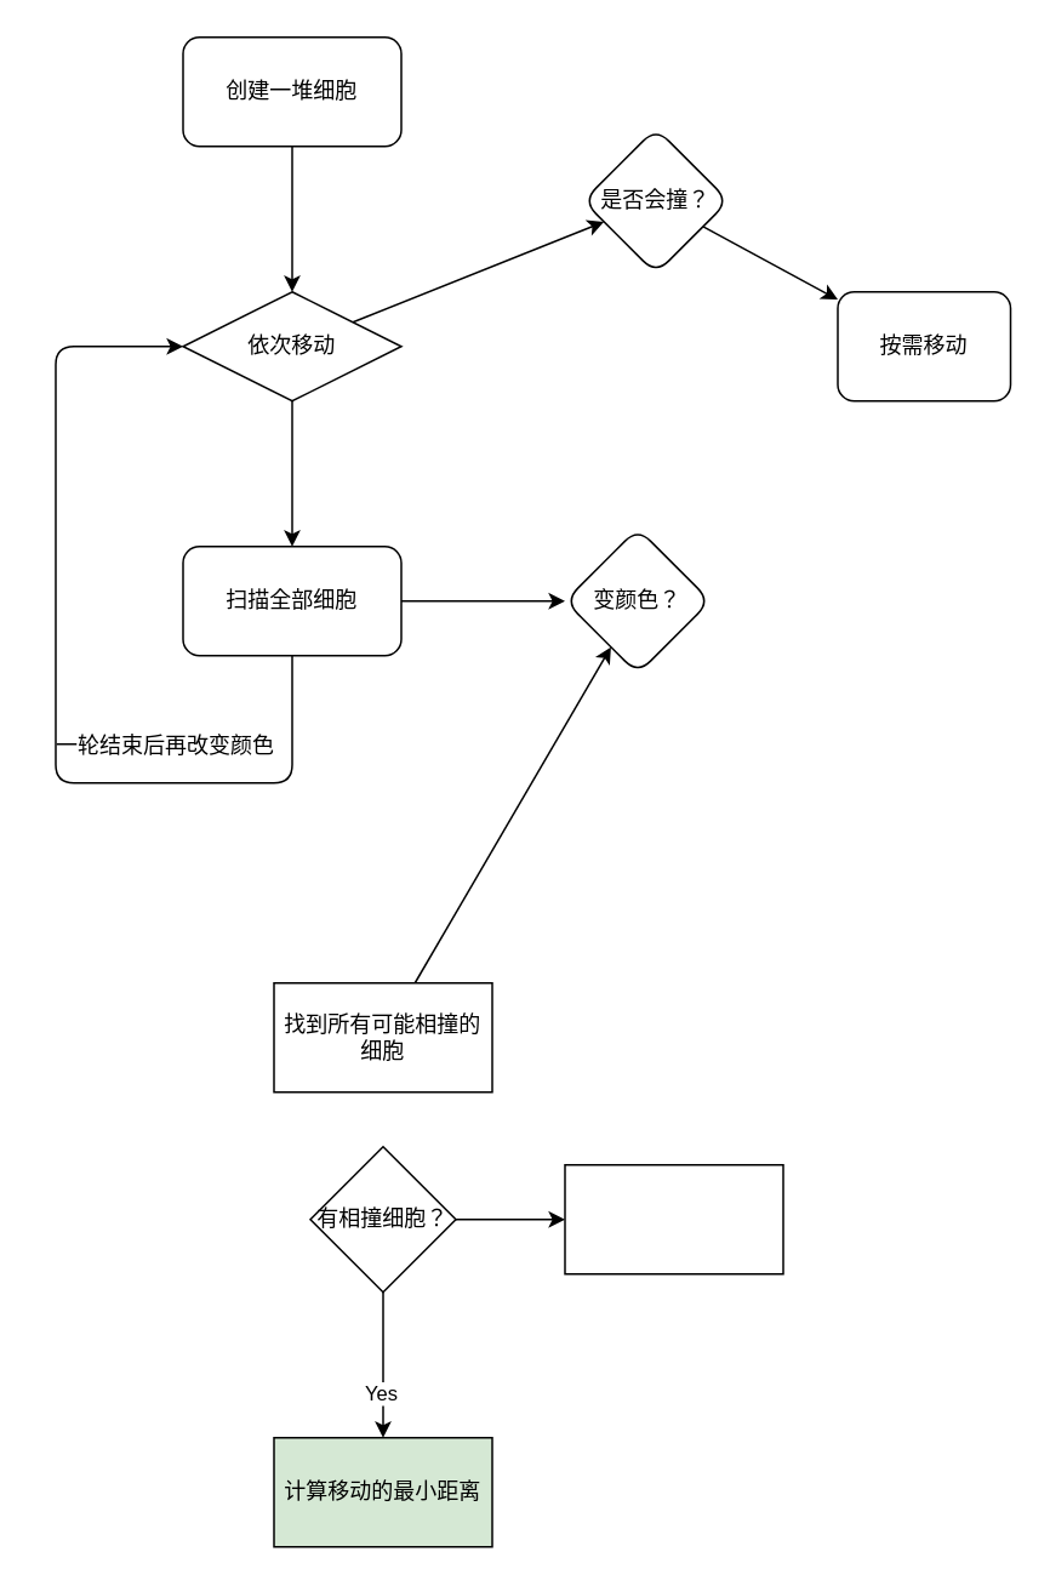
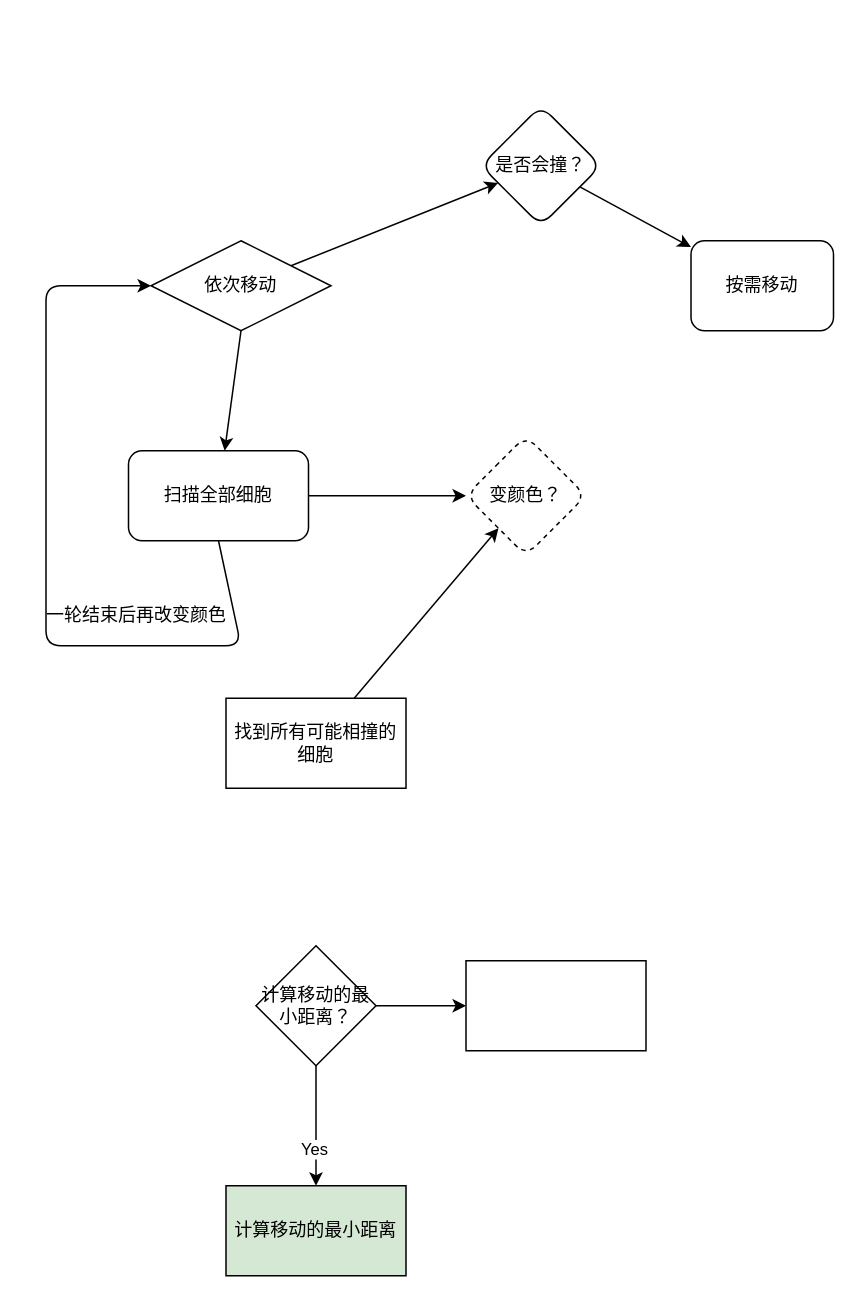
  <mxCell id="0" />
  <mxCell id="1" parent="0" />
- <mxCell id="2" value="" style="edgeStyle=none;html=1;" edge="1" parent="1" source="3" target="5"><mxGeometry relative="1" as="geometry" /></mxCell>
- <mxCell id="3" value="创建一堆细胞" style="rounded=1;whiteSpace=wrap;html=1;" vertex="1" parent="1"><mxGeometry x="100" y="20" width="120" height="60" as="geometry" /></mxCell>
  <mxCell id="4" value="" style="edgeStyle=none;html=1;" edge="1" parent="1" source="5" target="11"><mxGeometry relative="1" as="geometry" /></mxCell>
  <mxCell id="5" value="依次移动" style="rhombus;whiteSpace=wrap;html=1;" vertex="1" parent="1"><mxGeometry x="100" y="160" width="120" height="60" as="geometry" /></mxCell>
  <mxCell id="6" value="" style="edgeStyle=none;html=1;exitX=0.5;exitY=1;exitDx=0;exitDy=0;" edge="1" parent="1" source="5" target="8"><mxGeometry relative="1" as="geometry" /></mxCell>
  <mxCell id="7" value="" style="edgeStyle=none;html=1;" edge="1" parent="1" source="8" target="9"><mxGeometry relative="1" as="geometry" /></mxCell>
- <mxCell id="8" value="扫描全部细胞" style="whiteSpace=wrap;html=1;rounded=1;" vertex="1" parent="1"><mxGeometry x="100" y="300" width="120" height="60" as="geometry" /></mxCell>
- <mxCell id="9" value="变颜色？" style="rhombus;whiteSpace=wrap;html=1;rounded=1;" vertex="1" parent="1"><mxGeometry x="310" y="290" width="80" height="80" as="geometry" /></mxCell>
+ <mxCell id="8" value="扫描全部细胞" style="whiteSpace=wrap;html=1;rounded=1;" vertex="1" parent="1"><mxGeometry x="85" y="300" width="120" height="60" as="geometry" /></mxCell>
+ <mxCell id="9" value="变颜色？" style="rhombus;whiteSpace=wrap;html=1;rounded=1;dashed=1;" vertex="1" parent="1"><mxGeometry x="310" y="290" width="80" height="80" as="geometry" /></mxCell>
  <mxCell id="10" value="" style="edgeStyle=none;html=1;" edge="1" parent="1" source="11" target="12"><mxGeometry relative="1" as="geometry" /></mxCell>
  <mxCell id="11" value="是否会撞？" style="rhombus;whiteSpace=wrap;html=1;rounded=1;" vertex="1" parent="1"><mxGeometry x="320" y="70" width="80" height="80" as="geometry" /></mxCell>
  <mxCell id="12" value="按需移动" style="whiteSpace=wrap;html=1;rounded=1;" vertex="1" parent="1"><mxGeometry x="460" y="160" width="95" height="60" as="geometry" /></mxCell>
  <mxCell id="13" value="一轮结束后再改变颜色" style="text;html=1;align=center;verticalAlign=middle;resizable=0;points=[];autosize=1;strokeColor=none;fillColor=none;" vertex="1" parent="1"><mxGeometry x="20" y="400" width="140" height="20" as="geometry" /></mxCell>
  <mxCell id="14" value="" style="endArrow=classic;html=1;exitX=0.5;exitY=1;exitDx=0;exitDy=0;entryX=0;entryY=0.5;entryDx=0;entryDy=0;" edge="1" parent="1" source="8" target="5"><mxGeometry width="50" height="50" relative="1" as="geometry"><mxPoint x="-60" y="620" as="sourcePoint" /><mxPoint x="160" y="460" as="targetPoint" /><Array as="points"><mxPoint x="160" y="430" /><mxPoint x="30" y="430" /><mxPoint x="30" y="190" /></Array></mxGeometry></mxCell>
  <mxCell id="15" value="" style="edgeStyle=none;html=1;" edge="1" parent="1" source="16" target="9"><mxGeometry relative="1" as="geometry" /></mxCell>
- <mxCell id="16" value="找到所有可能相撞的细胞" style="whiteSpace=wrap;html=1;" vertex="1" parent="1"><mxGeometry x="150" y="540" width="120" height="60" as="geometry" /></mxCell>
+ <mxCell id="16" value="找到所有可能相撞的细胞" style="whiteSpace=wrap;html=1;" vertex="1" parent="1"><mxGeometry x="150" y="465" width="120" height="60" as="geometry" /></mxCell>
  <mxCell id="17" value="计算移动的最小距离" style="whiteSpace=wrap;html=1;fillColor=#d5e8d4;" vertex="1" parent="1"><mxGeometry x="150" y="790" width="120" height="60" as="geometry" /></mxCell>
  <mxCell id="18" value="" style="edgeStyle=none;html=1;" edge="1" parent="1" source="21" target="17"><mxGeometry relative="1" as="geometry" /></mxCell>
  <mxCell id="19" value="Yes" style="edgeLabel;html=1;align=center;verticalAlign=middle;resizable=0;points=[];" vertex="1" connectable="0" parent="18"><mxGeometry x="0.375" y="-2" relative="1" as="geometry"><mxPoint as="offset" /></mxGeometry></mxCell>
  <mxCell id="20" value="" style="edgeStyle=none;html=1;" edge="1" parent="1" source="21" target="22"><mxGeometry relative="1" as="geometry" /></mxCell>
- <mxCell id="21" value="有相撞细胞？" style="rhombus;whiteSpace=wrap;html=1;" vertex="1" parent="1"><mxGeometry x="170" y="630" width="80" height="80" as="geometry" /></mxCell>
+ <mxCell id="21" value="计算移动的最小距离？" style="rhombus;whiteSpace=wrap;html=1;" vertex="1" parent="1"><mxGeometry x="170" y="630" width="80" height="80" as="geometry" /></mxCell>
  <mxCell id="22" value="" style="whiteSpace=wrap;html=1;" vertex="1" parent="1"><mxGeometry x="310" y="640" width="120" height="60" as="geometry" /></mxCell>
